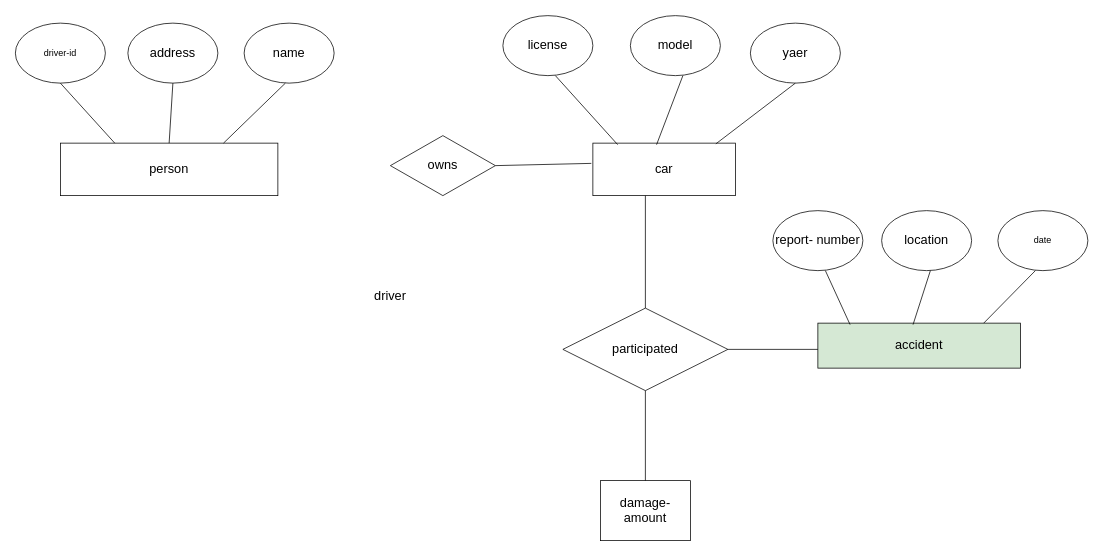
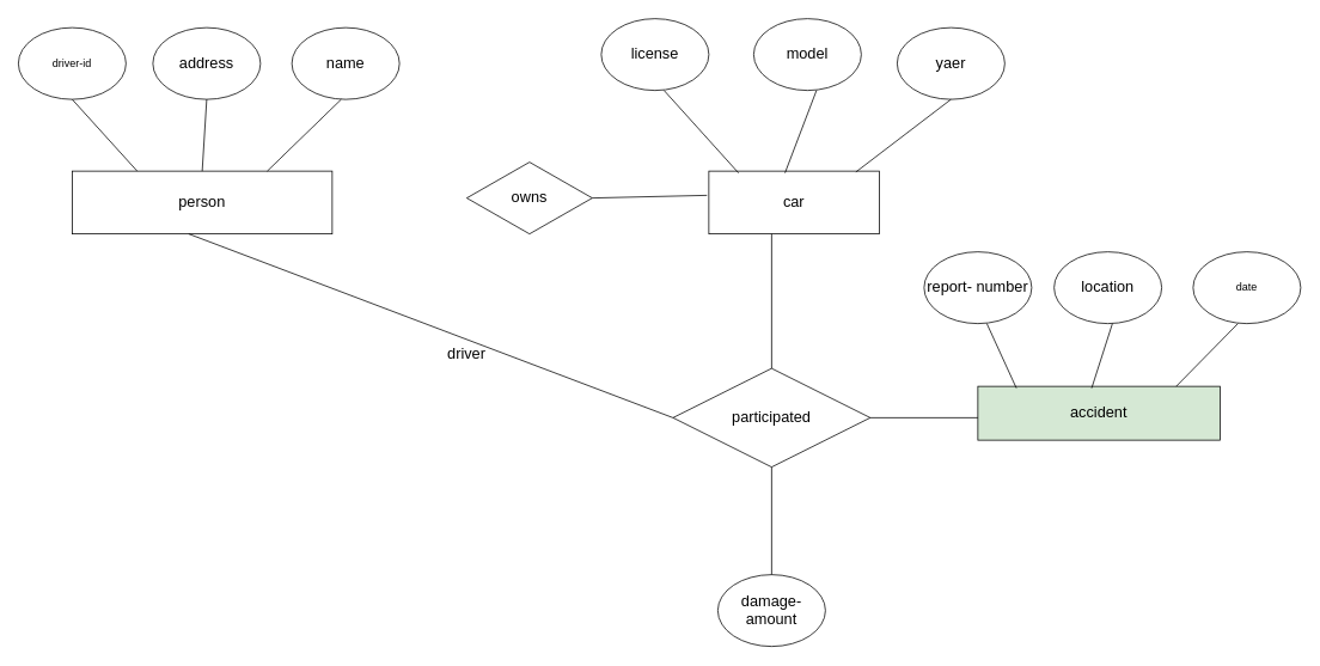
  <mxCell id="0" />
  <mxCell id="1" parent="0" />
  <mxCell id="2" value="person" style="rounded=0;whiteSpace=wrap;html=1;strokeWidth=1;fontSize=17;" vertex="1" parent="1"><mxGeometry x="80" y="190" width="290" height="70" as="geometry" /></mxCell>
  <mxCell id="3" value="driver-id" style="ellipse;whiteSpace=wrap;html=1;" vertex="1" parent="1"><mxGeometry x="20" y="30" width="120" height="80" as="geometry" /></mxCell>
  <mxCell id="4" value="address" style="ellipse;whiteSpace=wrap;html=1;strokeWidth=1;fontSize=17;" vertex="1" parent="1"><mxGeometry x="170" y="30" width="120" height="80" as="geometry" /></mxCell>
  <mxCell id="5" value="name" style="ellipse;whiteSpace=wrap;html=1;strokeWidth=1;fontSize=17;" vertex="1" parent="1"><mxGeometry x="325" y="30" width="120" height="80" as="geometry" /></mxCell>
  <mxCell id="6" value="owns" style="rhombus;whiteSpace=wrap;html=1;strokeWidth=1;fontSize=17;" vertex="1" parent="1"><mxGeometry x="520" y="180" width="140" height="80" as="geometry" /></mxCell>
  <mxCell id="7" value="car" style="rounded=0;whiteSpace=wrap;html=1;strokeWidth=1;fontSize=17;" vertex="1" parent="1"><mxGeometry x="790" y="190" width="190" height="70" as="geometry" /></mxCell>
  <mxCell id="8" value="license" style="ellipse;whiteSpace=wrap;html=1;strokeWidth=1;fontSize=17;" vertex="1" parent="1"><mxGeometry x="670" y="20" width="120" height="80" as="geometry" /></mxCell>
  <mxCell id="9" value="model" style="ellipse;whiteSpace=wrap;html=1;strokeWidth=1;fontSize=17;" vertex="1" parent="1"><mxGeometry x="840" y="20" width="120" height="80" as="geometry" /></mxCell>
  <mxCell id="10" value="yaer" style="ellipse;whiteSpace=wrap;html=1;strokeWidth=1;fontSize=17;" vertex="1" parent="1"><mxGeometry x="1000" y="30" width="120" height="80" as="geometry" /></mxCell>
  <mxCell id="11" value="participated" style="rhombus;whiteSpace=wrap;html=1;strokeWidth=1;fontSize=17;" vertex="1" parent="1"><mxGeometry x="750" y="410" width="220" height="110" as="geometry" /></mxCell>
- <mxCell id="12" value="damage-amount" style="whiteSpace=wrap;html=1;strokeWidth=1;fontSize=17;rounded=0;" vertex="1" parent="1"><mxGeometry x="800" y="640" width="120" height="80" as="geometry" /></mxCell>
+ <mxCell id="12" value="damage-amount" style="ellipse;whiteSpace=wrap;html=1;strokeWidth=1;fontSize=17;" vertex="1" parent="1"><mxGeometry x="800" y="640" width="120" height="80" as="geometry" /></mxCell>
  <mxCell id="13" value="accident" style="rounded=0;whiteSpace=wrap;html=1;strokeWidth=1;fontSize=17;fillColor=#d5e8d4;" vertex="1" parent="1"><mxGeometry x="1090" y="430" width="270" height="60" as="geometry" /></mxCell>
  <mxCell id="14" value="report- number" style="ellipse;whiteSpace=wrap;html=1;strokeWidth=1;fontSize=17;" vertex="1" parent="1"><mxGeometry x="1030" y="280" width="120" height="80" as="geometry" /></mxCell>
  <mxCell id="15" value="location" style="ellipse;whiteSpace=wrap;html=1;strokeWidth=1;fontSize=17;" vertex="1" parent="1"><mxGeometry x="1175" y="280" width="120" height="80" as="geometry" /></mxCell>
  <mxCell id="16" value="date" style="ellipse;whiteSpace=wrap;html=1;strokeWidth=1;" vertex="1" parent="1"><mxGeometry x="1330" y="280" width="120" height="80" as="geometry" /></mxCell>
  <mxCell id="17" value="" style="endArrow=none;html=1;rounded=0;exitX=0.5;exitY=0;exitDx=0;exitDy=0;strokeWidth=1;fontSize=17;" edge="1" parent="1" source="2"><mxGeometry width="50" height="50" relative="1" as="geometry"><mxPoint x="180" y="160" as="sourcePoint" /><mxPoint x="230" y="110" as="targetPoint" /></mxGeometry></mxCell>
  <mxCell id="18" value="" style="endArrow=none;html=1;rounded=0;exitX=0.25;exitY=0;exitDx=0;exitDy=0;strokeWidth=1;fontSize=17;" edge="1" parent="1" source="2"><mxGeometry width="50" height="50" relative="1" as="geometry"><mxPoint x="30" y="160" as="sourcePoint" /><mxPoint x="80" y="110" as="targetPoint" /></mxGeometry></mxCell>
  <mxCell id="19" value="" style="endArrow=none;html=1;rounded=0;exitX=0.75;exitY=0;exitDx=0;exitDy=0;strokeWidth=1;fontSize=17;" edge="1" parent="1" source="2"><mxGeometry width="50" height="50" relative="1" as="geometry"><mxPoint x="330" y="160" as="sourcePoint" /><mxPoint x="380" y="110" as="targetPoint" /></mxGeometry></mxCell>
  <mxCell id="20" value="" style="endArrow=none;html=1;rounded=0;entryX=-0.011;entryY=0.386;entryDx=0;entryDy=0;entryPerimeter=0;strokeWidth=1;fontSize=17;" edge="1" parent="1" target="7"><mxGeometry width="50" height="50" relative="1" as="geometry"><mxPoint x="660" y="220" as="sourcePoint" /><mxPoint x="710" y="170" as="targetPoint" /></mxGeometry></mxCell>
  <mxCell id="21" value="" style="endArrow=none;html=1;rounded=0;exitX=0.174;exitY=0.029;exitDx=0;exitDy=0;exitPerimeter=0;strokeWidth=1;fontSize=17;" edge="1" parent="1" source="7"><mxGeometry width="50" height="50" relative="1" as="geometry"><mxPoint x="690" y="150" as="sourcePoint" /><mxPoint x="740" y="100" as="targetPoint" /></mxGeometry></mxCell>
  <mxCell id="22" value="" style="endArrow=none;html=1;rounded=0;exitX=0.447;exitY=0.029;exitDx=0;exitDy=0;exitPerimeter=0;strokeWidth=1;fontSize=17;" edge="1" parent="1" source="7"><mxGeometry width="50" height="50" relative="1" as="geometry"><mxPoint x="860" y="150" as="sourcePoint" /><mxPoint x="910" y="100" as="targetPoint" /></mxGeometry></mxCell>
  <mxCell id="23" value="" style="endArrow=none;html=1;rounded=0;exitX=0.863;exitY=0.014;exitDx=0;exitDy=0;exitPerimeter=0;strokeWidth=1;fontSize=17;" edge="1" parent="1" source="7"><mxGeometry width="50" height="50" relative="1" as="geometry"><mxPoint x="1010" y="160" as="sourcePoint" /><mxPoint x="1060" y="110" as="targetPoint" /></mxGeometry></mxCell>
  <mxCell id="24" value="" style="endArrow=none;html=1;rounded=0;exitX=0.5;exitY=0;exitDx=0;exitDy=0;strokeWidth=1;fontSize=17;" edge="1" parent="1" source="11"><mxGeometry width="50" height="50" relative="1" as="geometry"><mxPoint x="830" y="310" as="sourcePoint" /><mxPoint x="860" y="260" as="targetPoint" /></mxGeometry></mxCell>
  <mxCell id="25" value="" style="endArrow=none;html=1;rounded=0;entryX=0.5;entryY=1;entryDx=0;entryDy=0;exitX=0.5;exitY=0;exitDx=0;exitDy=0;strokeWidth=1;fontSize=17;" edge="1" parent="1" source="12" target="11"><mxGeometry width="50" height="50" relative="1" as="geometry"><mxPoint x="860" y="634" as="sourcePoint" /><mxPoint x="700" y="380" as="targetPoint" /></mxGeometry></mxCell>
  <mxCell id="26" value="" style="endArrow=none;html=1;rounded=0;exitX=1;exitY=0.5;exitDx=0;exitDy=0;strokeWidth=1;fontSize=17;" edge="1" parent="1" source="11"><mxGeometry width="50" height="50" relative="1" as="geometry"><mxPoint x="990" y="490" as="sourcePoint" /><mxPoint x="1090" y="465" as="targetPoint" /></mxGeometry></mxCell>
  <mxCell id="27" value="" style="endArrow=none;html=1;rounded=0;exitX=0.159;exitY=0.033;exitDx=0;exitDy=0;exitPerimeter=0;strokeWidth=1;fontSize=17;" edge="1" parent="1" source="13"><mxGeometry width="50" height="50" relative="1" as="geometry"><mxPoint x="1050" y="410" as="sourcePoint" /><mxPoint x="1100" y="360" as="targetPoint" /></mxGeometry></mxCell>
  <mxCell id="28" value="" style="endArrow=none;html=1;rounded=0;exitX=0.47;exitY=0.033;exitDx=0;exitDy=0;exitPerimeter=0;strokeWidth=1;fontSize=17;" edge="1" parent="1" source="13"><mxGeometry width="50" height="50" relative="1" as="geometry"><mxPoint x="1190" y="410" as="sourcePoint" /><mxPoint x="1240" y="360" as="targetPoint" /></mxGeometry></mxCell>
  <mxCell id="29" value="" style="endArrow=none;html=1;rounded=0;exitX=0.819;exitY=0;exitDx=0;exitDy=0;exitPerimeter=0;strokeWidth=1;" edge="1" parent="1" source="13"><mxGeometry width="50" height="50" relative="1" as="geometry"><mxPoint x="1330" y="410" as="sourcePoint" /><mxPoint x="1380" y="360" as="targetPoint" /></mxGeometry></mxCell>
+ <mxCell id="30" value="" style="endArrow=none;html=1;rounded=0;entryX=0;entryY=0.5;entryDx=0;entryDy=0;exitX=0.448;exitY=1;exitDx=0;exitDy=0;exitPerimeter=0;strokeWidth=1;fontSize=17;" edge="1" parent="1" source="2" target="11"><mxGeometry width="50" height="50" relative="1" as="geometry"><mxPoint x="520" y="340" as="sourcePoint" /><mxPoint x="570" y="290" as="targetPoint" /></mxGeometry></mxCell>
  <mxCell id="31" value="driver" style="text;strokeColor=none;align=center;fillColor=none;html=1;verticalAlign=middle;whiteSpace=wrap;rounded=0;strokeWidth=1;fontSize=17;" vertex="1" parent="1"><mxGeometry x="490" y="380" width="60" height="30" as="geometry" /></mxCell>
